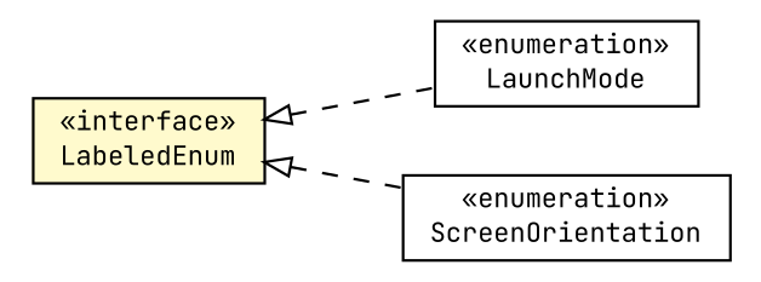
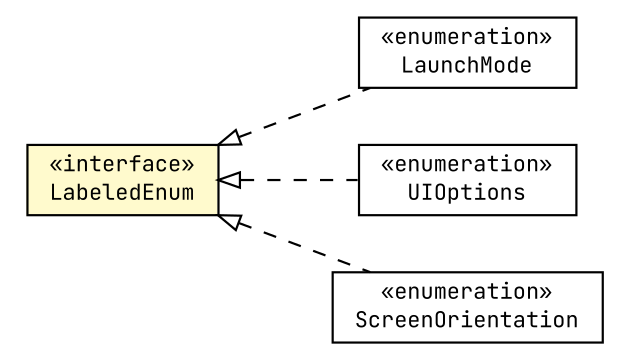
  digraph {
    fontname="JetBrains Mono"
    nodesep=0.25
    rankdir=LR
    ranksep=0.5
    node [fontcolor=black fontname="JetBrains Mono" fontsize=10.0 shape=plaintext]
    edge [arrowtail=empty dir=back fontname="JetBrains Mono" fontsize=10 headport=p labelfontname=Helvetica labelfontsize=10 style=dashed tailport=p]
    n1 [label=<<table title="org.androidtransfuse.annotations.LabeledEnum" border="0" cellborder="1" cellspacing="0" cellpadding="2" port="p" bgcolor="lemonChiffon" href="./LabeledEnum.html"> 		<tr><td><table border="0" cellspacing="0" cellpadding="1"> <tr><td align="center" balign="center"> &#171;interface&#187; </td></tr> <tr><td align="center" balign="center"> LabeledEnum </td></tr> 		</table></td></tr> 		</table>>]
    n2 [label=<<table title="org.androidtransfuse.annotations.LaunchMode" border="0" cellborder="1" cellspacing="0" cellpadding="2" port="p" href="./LaunchMode.html"> 		<tr><td><table border="0" cellspacing="0" cellpadding="1"> <tr><td align="center" balign="center"> &#171;enumeration&#187; </td></tr> <tr><td align="center" balign="center"> LaunchMode </td></tr> 		</table></td></tr> 		</table>>]
+   n3 [label=<<table title="org.androidtransfuse.annotations.UIOptions" border="0" cellborder="1" cellspacing="0" cellpadding="2" port="p" href="./UIOptions.html"> 		<tr><td><table border="0" cellspacing="0" cellpadding="1"> <tr><td align="center" balign="center"> &#171;enumeration&#187; </td></tr> <tr><td align="center" balign="center"> UIOptions </td></tr> 		</table></td></tr> 		</table>>]
    n4 [label=<<table title="org.androidtransfuse.annotations.ScreenOrientation" border="0" cellborder="1" cellspacing="0" cellpadding="2" port="p" href="./ScreenOrientation.html"> 		<tr><td><table border="0" cellspacing="0" cellpadding="1"> <tr><td align="center" balign="center"> &#171;enumeration&#187; </td></tr> <tr><td align="center" balign="center"> ScreenOrientation </td></tr> 		</table></td></tr> 		</table>>]
    n1 -> n2
+   n1 -> n3
    n1 -> n4
  }
